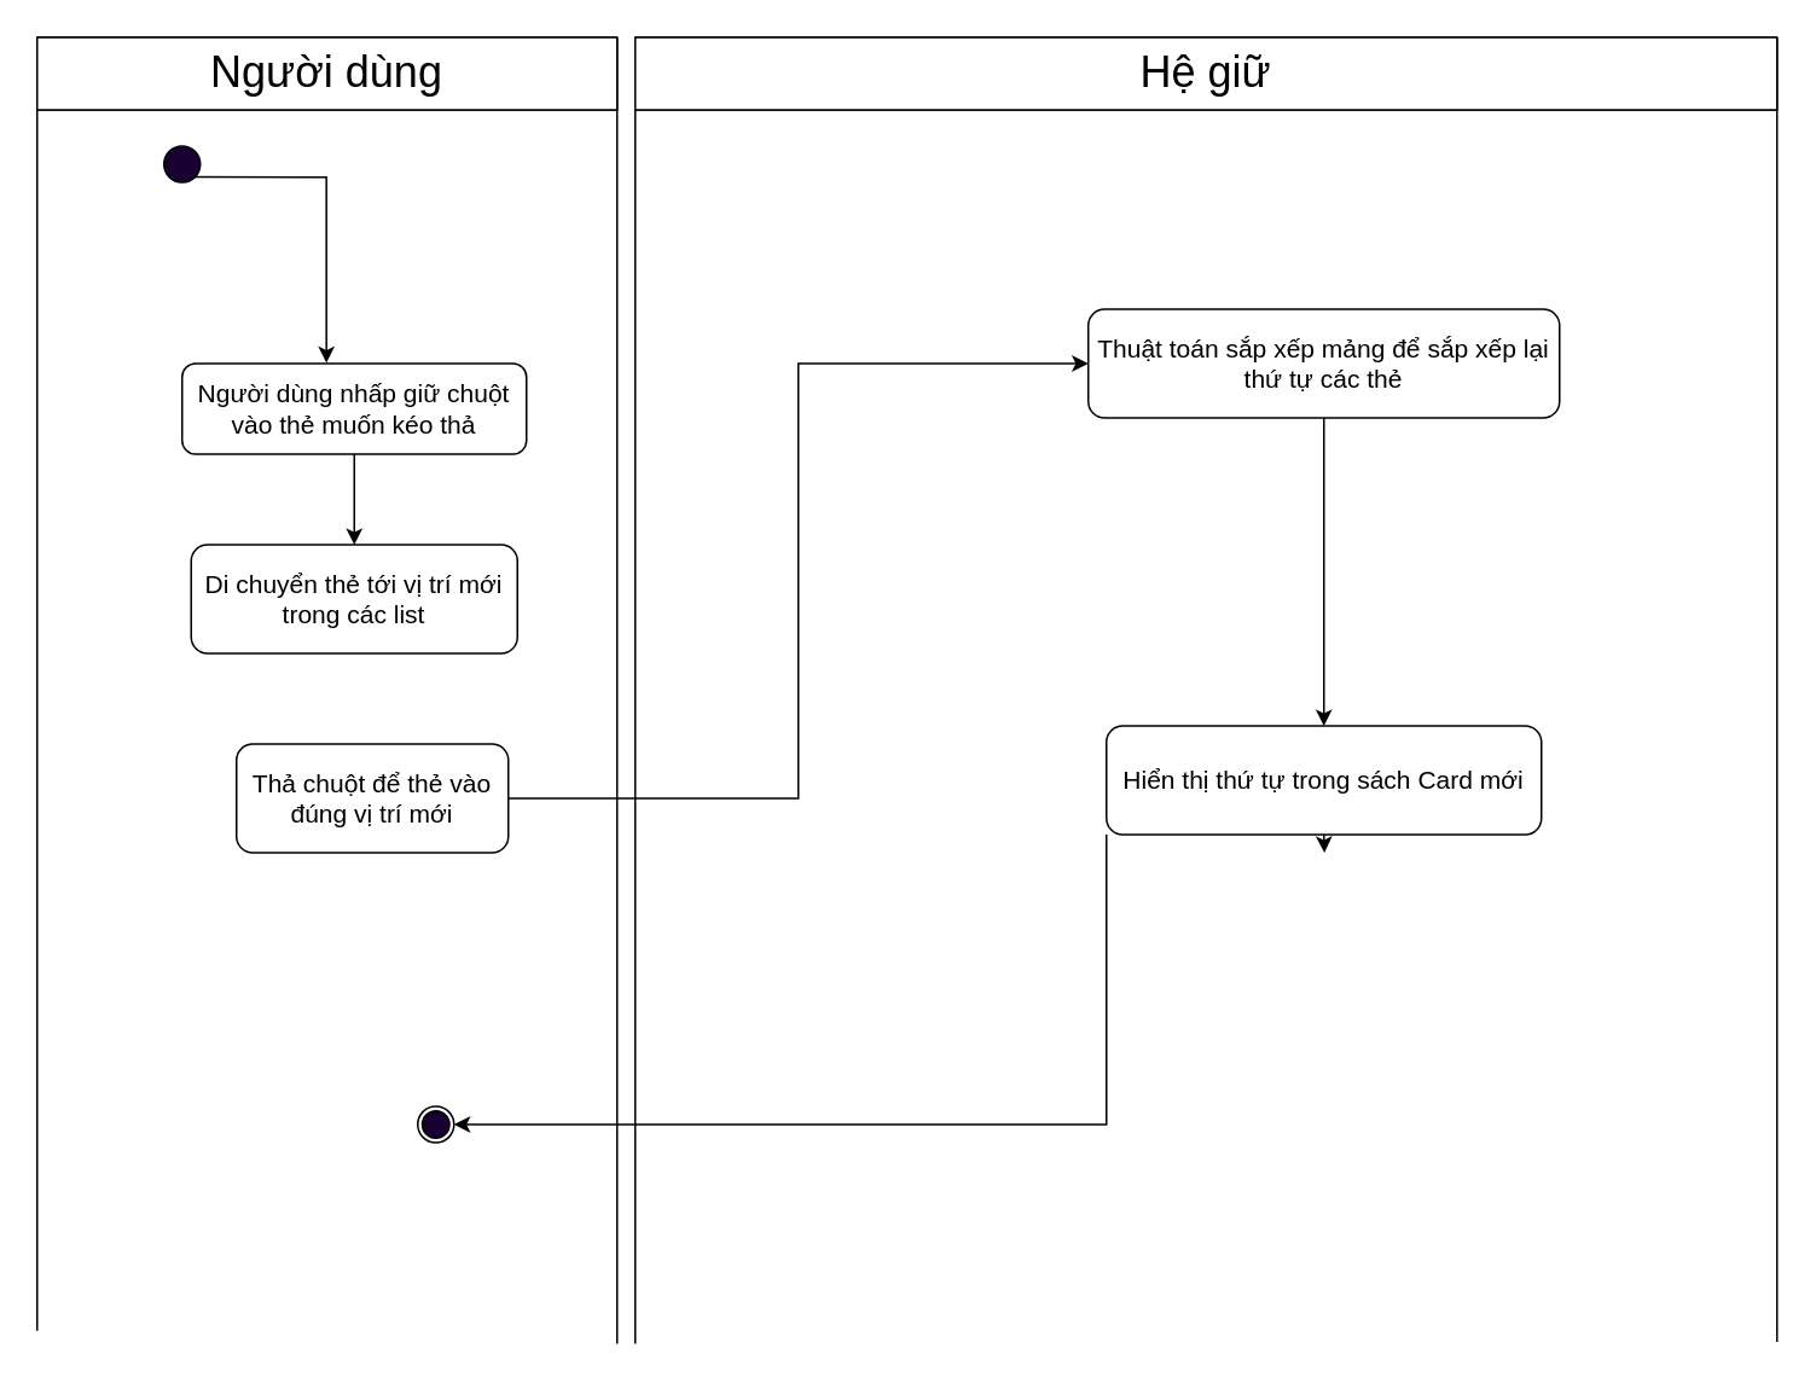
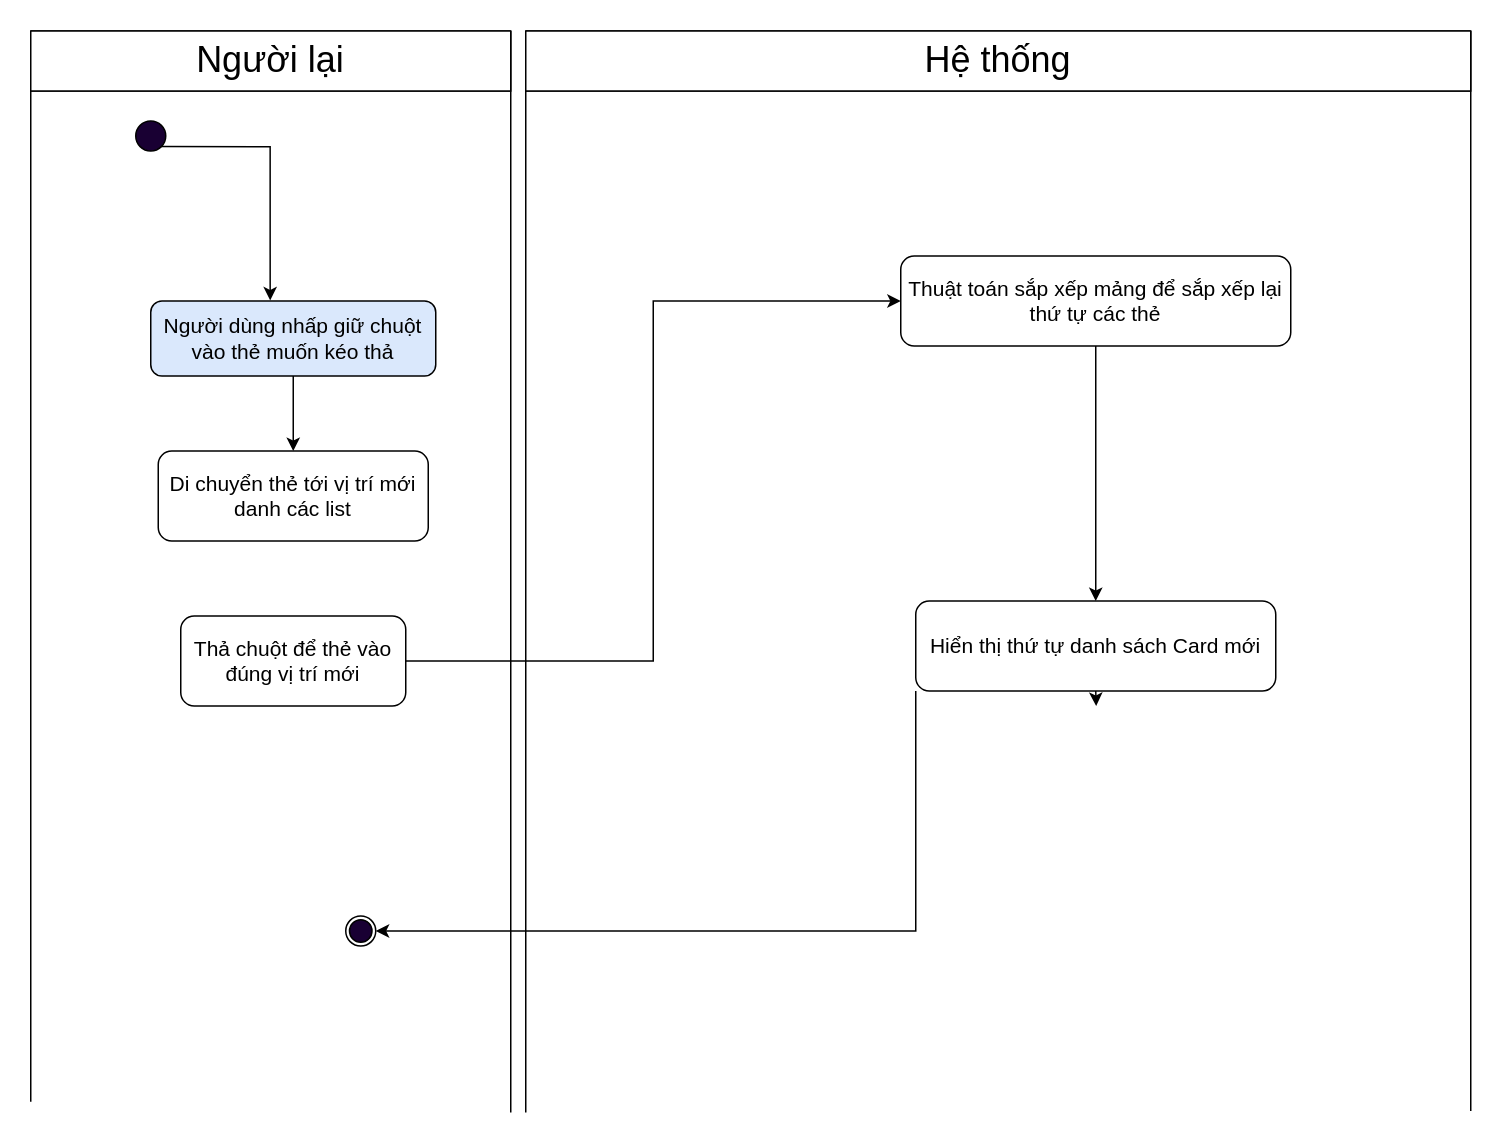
  <mxCell id="0" />
  <mxCell id="1" parent="0" />
  <mxCell id="2" value="" style="endArrow=none;html=1;rounded=0;" edge="1" parent="1"><mxGeometry width="50" height="50" relative="1" as="geometry"><mxPoint x="340" y="20" as="sourcePoint" /><mxPoint x="20" y="20" as="targetPoint" /></mxGeometry></mxCell>
  <mxCell id="3" value="" style="endArrow=none;html=1;rounded=0;" edge="1" parent="1"><mxGeometry width="50" height="50" relative="1" as="geometry"><mxPoint x="350" y="20" as="sourcePoint" /><mxPoint x="980" y="20" as="targetPoint" /></mxGeometry></mxCell>
  <mxCell id="4" value="" style="endArrow=none;html=1;rounded=0;" edge="1" parent="1"><mxGeometry width="50" height="50" relative="1" as="geometry"><mxPoint x="340" y="740.941" as="sourcePoint" /><mxPoint x="340" y="20" as="targetPoint" /></mxGeometry></mxCell>
  <mxCell id="5" value="" style="endArrow=none;html=1;rounded=0;" edge="1" parent="1"><mxGeometry width="50" height="50" relative="1" as="geometry"><mxPoint x="20" y="733.765" as="sourcePoint" /><mxPoint x="20" y="20" as="targetPoint" /></mxGeometry></mxCell>
  <mxCell id="6" value="" style="endArrow=none;html=1;rounded=0;" edge="1" parent="1"><mxGeometry width="50" height="50" relative="1" as="geometry"><mxPoint x="980" y="740" as="sourcePoint" /><mxPoint x="980" y="20" as="targetPoint" /></mxGeometry></mxCell>
  <mxCell id="7" value="" style="endArrow=none;html=1;rounded=0;" edge="1" parent="1"><mxGeometry width="50" height="50" relative="1" as="geometry"><mxPoint x="350" y="740.941" as="sourcePoint" /><mxPoint x="350" y="20" as="targetPoint" /></mxGeometry></mxCell>
  <mxCell id="8" value="" style="endArrow=none;html=1;rounded=0;" edge="1" parent="1"><mxGeometry width="50" height="50" relative="1" as="geometry"><mxPoint x="350" y="60" as="sourcePoint" /><mxPoint x="980" y="60" as="targetPoint" /></mxGeometry></mxCell>
  <mxCell id="9" value="" style="endArrow=none;html=1;rounded=0;" edge="1" parent="1"><mxGeometry width="50" height="50" relative="1" as="geometry"><mxPoint x="340" y="60" as="sourcePoint" /><mxPoint x="20" y="60" as="targetPoint" /></mxGeometry></mxCell>
  <mxCell id="10" style="edgeStyle=orthogonalEdgeStyle;rounded=0;orthogonalLoop=1;jettySize=auto;html=1;exitX=0.5;exitY=1;exitDx=0;exitDy=0;entryX=0.5;entryY=0;entryDx=0;entryDy=0;" edge="1" parent="1" source="11" target="16"><mxGeometry relative="1" as="geometry" /></mxCell>
- <mxCell id="11" value="&lt;font style=&quot;font-size: 14px;&quot;&gt;Người dùng nhấp giữ chuột vào thẻ muốn kéo thả&lt;/font&gt;" style="rounded=1;whiteSpace=wrap;html=1;" vertex="1" parent="1"><mxGeometry x="100" y="200" width="190" height="50" as="geometry" /></mxCell>
- <mxCell id="12" value="&lt;font style=&quot;font-size: 24px;&quot;&gt;Hệ giữ&lt;/font&gt;" style="rounded=0;whiteSpace=wrap;html=1;" vertex="1" parent="1"><mxGeometry x="350" y="20" width="630" height="40" as="geometry" /></mxCell>
- <mxCell id="13" value="&lt;font style=&quot;font-size: 24px;&quot;&gt;Người dùng&lt;/font&gt;" style="rounded=0;whiteSpace=wrap;html=1;" vertex="1" parent="1"><mxGeometry x="20" y="20" width="320" height="40" as="geometry" /></mxCell>
+ <mxCell id="11" value="&lt;font style=&quot;font-size: 14px;&quot;&gt;Người dùng nhấp giữ chuột vào thẻ muốn kéo thả&lt;/font&gt;" style="rounded=1;whiteSpace=wrap;html=1;fillColor=#dae8fc;" vertex="1" parent="1"><mxGeometry x="100" y="200" width="190" height="50" as="geometry" /></mxCell>
+ <mxCell id="12" value="&lt;font style=&quot;font-size: 24px;&quot;&gt;Hệ thống&lt;/font&gt;" style="rounded=0;whiteSpace=wrap;html=1;" vertex="1" parent="1"><mxGeometry x="350" y="20" width="630" height="40" as="geometry" /></mxCell>
+ <mxCell id="13" value="&lt;font style=&quot;font-size: 24px;&quot;&gt;Người lại&lt;/font&gt;" style="rounded=0;whiteSpace=wrap;html=1;" vertex="1" parent="1"><mxGeometry x="20" y="20" width="320" height="40" as="geometry" /></mxCell>
  <mxCell id="14" value="" style="ellipse;whiteSpace=wrap;html=1;aspect=fixed;fillColor=#190033;" vertex="1" parent="1"><mxGeometry x="90" y="80" width="20" height="20" as="geometry" /></mxCell>
  <mxCell id="15" style="edgeStyle=orthogonalEdgeStyle;rounded=0;orthogonalLoop=1;jettySize=auto;html=1;exitX=1;exitY=1;exitDx=0;exitDy=0;entryX=0.419;entryY=-0.008;entryDx=0;entryDy=0;entryPerimeter=0;" edge="1" parent="1" source="14" target="11"><mxGeometry relative="1" as="geometry"><Array as="points"><mxPoint x="180" y="97" /></Array></mxGeometry></mxCell>
- <mxCell id="16" value="&lt;font style=&quot;font-size: 14px;&quot;&gt;Di chuyển thẻ tới vị trí mới trong các list&lt;/font&gt;" style="rounded=1;whiteSpace=wrap;html=1;" vertex="1" parent="1"><mxGeometry x="105" y="300" width="180" height="60" as="geometry" /></mxCell>
+ <mxCell id="16" value="&lt;font style=&quot;font-size: 14px;&quot;&gt;Di chuyển thẻ tới vị trí mới danh các list&lt;/font&gt;" style="rounded=1;whiteSpace=wrap;html=1;" vertex="1" parent="1"><mxGeometry x="105" y="300" width="180" height="60" as="geometry" /></mxCell>
  <mxCell id="17" style="edgeStyle=orthogonalEdgeStyle;rounded=0;orthogonalLoop=1;jettySize=auto;html=1;exitX=0.5;exitY=1;exitDx=0;exitDy=0;entryX=0.5;entryY=0;entryDx=0;entryDy=0;" edge="1" parent="1" source="18" target="23"><mxGeometry relative="1" as="geometry" /></mxCell>
  <mxCell id="18" value="&lt;span style=&quot;font-size: 14px;&quot;&gt;Thuật toán sắp xếp mảng để sắp xếp lại thứ tự các thẻ&lt;/span&gt;" style="rounded=1;whiteSpace=wrap;html=1;" vertex="1" parent="1"><mxGeometry x="600" y="170" width="260" height="60" as="geometry" /></mxCell>
  <mxCell id="19" style="edgeStyle=orthogonalEdgeStyle;rounded=0;orthogonalLoop=1;jettySize=auto;html=1;exitX=1;exitY=0.5;exitDx=0;exitDy=0;entryX=0;entryY=0.5;entryDx=0;entryDy=0;" edge="1" parent="1" source="20" target="18"><mxGeometry relative="1" as="geometry" /></mxCell>
- <mxCell id="20" value="&lt;font style=&quot;font-size: 14px;&quot;&gt;Thả chuột để thẻ vào đúng vị trí mới&lt;/font&gt;" style="rounded=1;whiteSpace=wrap;html=1;" vertex="1" parent="1"><mxGeometry x="130" y="410" width="150" height="60" as="geometry" /></mxCell>
+ <mxCell id="20" value="&lt;font style=&quot;font-size: 14px;&quot;&gt;Thả chuột để thẻ vào đúng vị trí mới&lt;/font&gt;" style="rounded=1;whiteSpace=wrap;html=1;" vertex="1" parent="1"><mxGeometry x="120" y="410" width="150" height="60" as="geometry" /></mxCell>
  <mxCell id="21" style="edgeStyle=orthogonalEdgeStyle;rounded=0;orthogonalLoop=1;jettySize=auto;html=1;exitX=0;exitY=1;exitDx=0;exitDy=0;entryX=1;entryY=0.5;entryDx=0;entryDy=0;" edge="1" parent="1" source="23" target="24"><mxGeometry relative="1" as="geometry" /></mxCell>
  <mxCell id="22" style="edgeStyle=orthogonalEdgeStyle;rounded=0;orthogonalLoop=1;jettySize=auto;html=1;exitX=0.5;exitY=1;exitDx=0;exitDy=0;" edge="1" parent="1" source="23"><mxGeometry relative="1" as="geometry"><mxPoint x="730.294" y="470" as="targetPoint" /></mxGeometry></mxCell>
- <mxCell id="23" value="&lt;font style=&quot;font-size: 14px;&quot;&gt;Hiển thị thứ tự trong sách Card mới&lt;/font&gt;" style="rounded=1;whiteSpace=wrap;html=1;" vertex="1" parent="1"><mxGeometry x="610" y="400" width="240" height="60" as="geometry" /></mxCell>
+ <mxCell id="23" value="&lt;font style=&quot;font-size: 14px;&quot;&gt;Hiển thị thứ tự danh sách Card mới&lt;/font&gt;" style="rounded=1;whiteSpace=wrap;html=1;" vertex="1" parent="1"><mxGeometry x="610" y="400" width="240" height="60" as="geometry" /></mxCell>
  <mxCell id="24" value="" style="ellipse;whiteSpace=wrap;html=1;aspect=fixed;" vertex="1" parent="1"><mxGeometry x="230" y="610" width="20" height="20" as="geometry" /></mxCell>
  <mxCell id="25" value="" style="ellipse;whiteSpace=wrap;html=1;aspect=fixed;fillColor=#190033;" vertex="1" parent="1"><mxGeometry x="232.5" y="612.5" width="15" height="15" as="geometry" /></mxCell>
